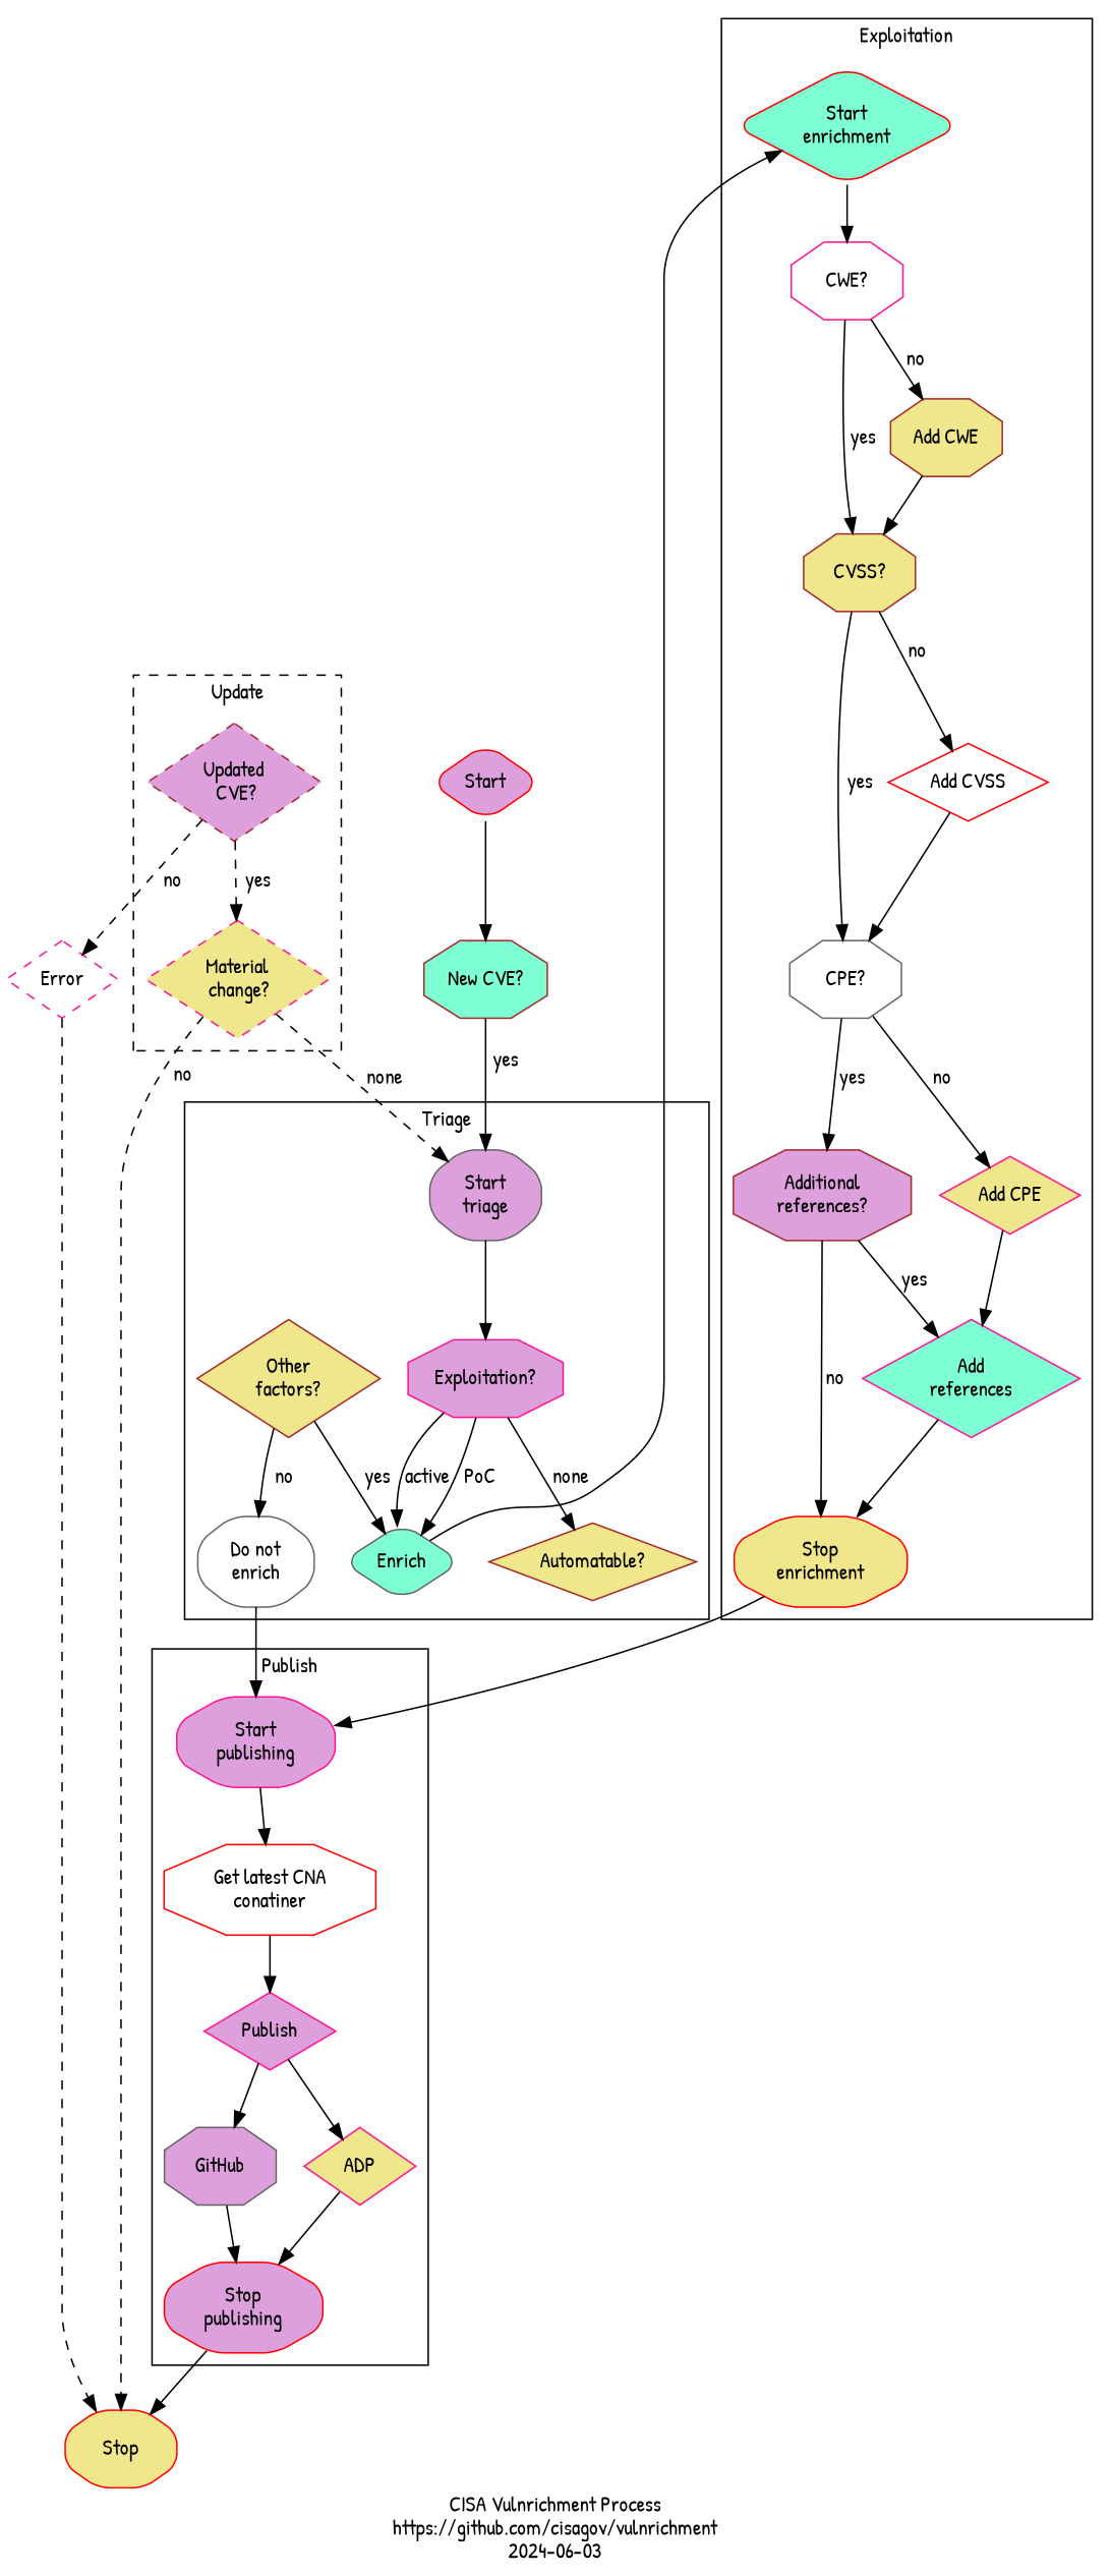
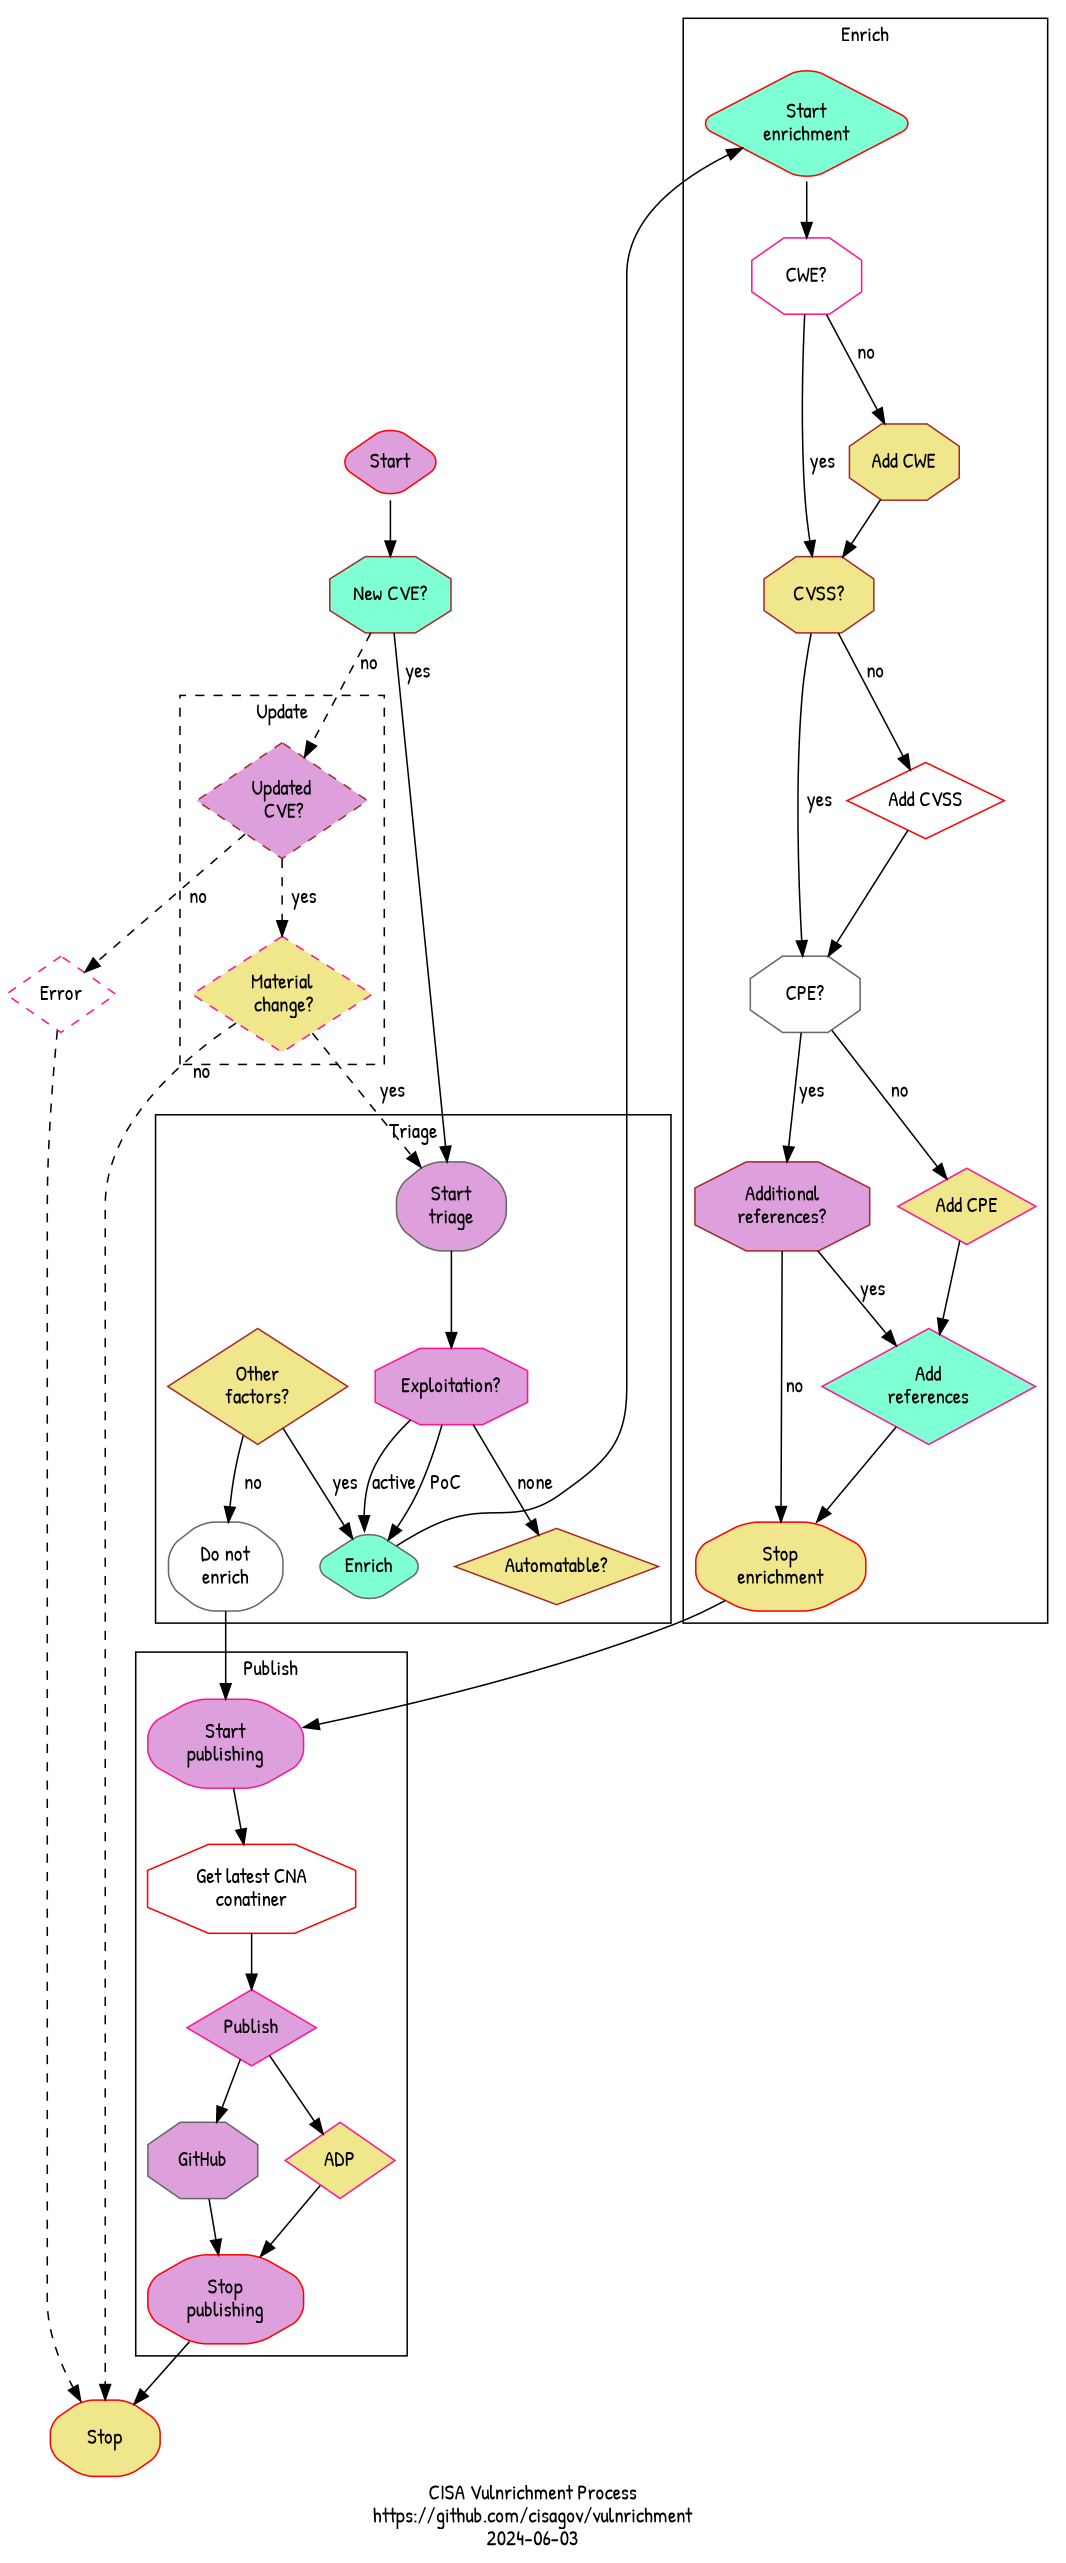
  digraph {
    fontname="Patrick Hand"
    label="CISA Vulnrichment Process\nhttps://github.com/cisagov/vulnrichment\n2024-06-03"
    ordering=out
    node [color=deeppink fillcolor=plum fontname="Patrick Hand" shape=octagon style=filled]
    edge [fontname="Patrick Hand"]
    n1 [color=red height=0.7 label=Start shape=diamond style="rounded,filled" width=1]
    n2 [color=brown fillcolor=aquamarine height=0.7 label="New CVE?" width=1]
    n3 [color=gray40 height=0.7 label="Start\ntriage" style="rounded,filled" width=1]
    n4 [height=0.7 label="Exploitation?" width=1]
    n5 [color=brown fillcolor=khaki height=0.7 label="Automatable?" shape=diamond width=1]
    n6 [color=gray40 fillcolor=aquamarine height=0.7 label=Enrich shape=diamond style="rounded,filled" width=1]
    n7 [color=brown fillcolor=khaki height=0.7 label="Other\nfactors?" shape=diamond width=1]
    n8 [color=gray40 fillcolor=white height=0.7 label="Do not\nenrich" style="rounded,filled" width=1]
    n9 [color=brown height=0.7 label="Updated\n CVE?" shape=diamond style="dashed,filled" width=1]
    n10 [fillcolor=khaki height=0.7 label="Material\n change?" shape=diamond style="dashed,filled" width=1]
    n11 [color=gray40 height=0.7 label=GitHub width=1]
    n12 [color=red height=0.7 label="Stop\npublishing" style="rounded,filled" width=1]
    n13 [fillcolor=khaki height=0.7 label=ADP shape=diamond width=1]
    n14 [height=0.7 label=Publish shape=diamond width=1]
    n15 [color=red fillcolor=white height=0.7 label="Get latest CNA\nconatiner" width=1]
    n16 [height=0.7 label="Start\npublishing" style="rounded,filled" width=1]
    n17 [fillcolor=white height=0.7 label="CWE?" width=1]
    n18 [color=brown fillcolor=khaki height=0.7 label="CVSS?" width=1]
    n19 [color=brown fillcolor=khaki height=0.7 label="Add CWE" width=1]
    n20 [color=gray40 fillcolor=white height=0.7 label="CPE?" width=1]
    n21 [color=red fillcolor=white height=0.7 label="Add CVSS" shape=diamond width=1]
    n22 [color=brown height=0.7 label="Additional\nreferences?" width=1]
    n23 [fillcolor=khaki height=0.7 label="Add CPE" shape=diamond width=1]
    n24 [fillcolor=aquamarine height=0.7 label="Add\nreferences" shape=diamond width=1]
    n25 [color=red fillcolor=khaki height=0.7 label="Stop\nenrichment" style="rounded,filled" width=1]
    n26 [color=red fillcolor=aquamarine height=0.7 label="Start\nenrichment" shape=diamond style="rounded,filled" width=1]
    n27 [fillcolor=white height=0.7 label=Error shape=diamond style="dashed,filled" width=1]
    n28 [color=red fillcolor=khaki height=0.7 label=Stop style="rounded,filled" width=1]
    subgraph cluster_1 {
      label=New
      style=invis
      n1
      n2
    }
    subgraph cluster_2 {
      label="Triage\r"
      n3
      n4
      n5
      n6
      n7
      n8
    }
    subgraph cluster_3 {
      label=Update
      style=dashed
      n9
      n10
    }
    subgraph cluster_4 {
      label=Publish
      n11
      n12
      n13
      n14
      n15
      n16
    }
    subgraph cluster_5 {
-     label=Exploitation
+     label=Enrich
      n17
      n18
      n19
      n20
      n21
      n22
      n23
      n24
      n25
      n26
    }
    n1 -> n2
    n2 -> n3 [labelangle=26 labeldistance=3 taillabel=yes]
+   n2 -> n9 [labelangle=26 labeldistance=2 style=dashed taillabel=no]
    n3 -> n4 [weight=10]
    n4 -> n5 [label=" none"]
    n4 -> n6 [label=active]
    n4 -> n6 [label=" PoC"]
    n6 -> n26
    n7 -> n6 [label="  yes"]
    n7 -> n8 [label="  no"]
    n8 -> n16 [weight=10]
    n9 -> n10 [label="  yes" style=dashed]
    n9 -> n27 [label=" no" style=dashed]
-   n10 -> n3 [label=" none" style=dashed]
+   n10 -> n3 [label="   yes" style=dashed]
    n10 -> n28 [labelangle=19 labeldistance=4 style=dashed taillabel=" no"]
    n11 -> n12
    n12 -> n28
    n13 -> n12
    n14 -> n11
    n14 -> n13
    n15 -> n14
    n16 -> n15
    n17 -> n18 [label=" yes"]
    n17 -> n19 [label=" no"]
    n18 -> n20 [label=" yes"]
    n18 -> n21 [label=" no"]
    n19 -> n18
    n20 -> n22 [label=" yes"]
    n20 -> n23 [label=" no"]
    n21 -> n20
    n22 -> n24 [label=" yes"]
    n22 -> n25 [label=" no"]
    n23 -> n24
    n24 -> n25
    n25 -> n16
    n26 -> n17
    n27 -> n28 [style=dashed]
  }
